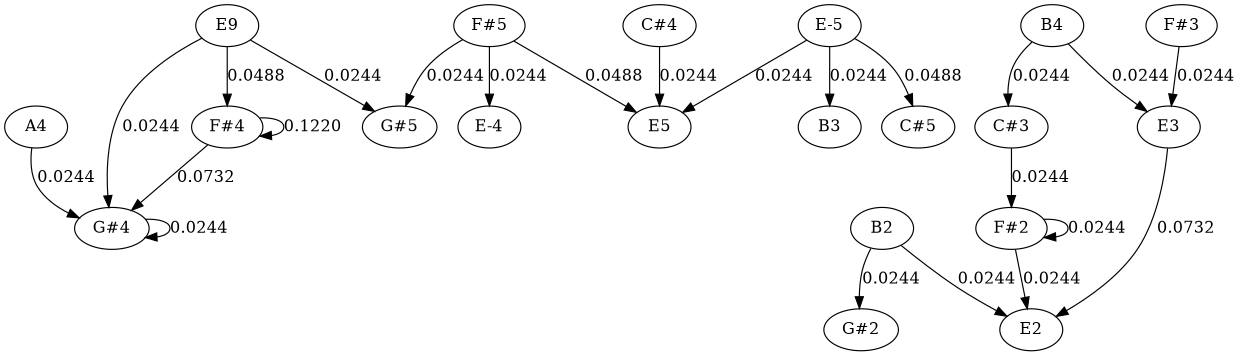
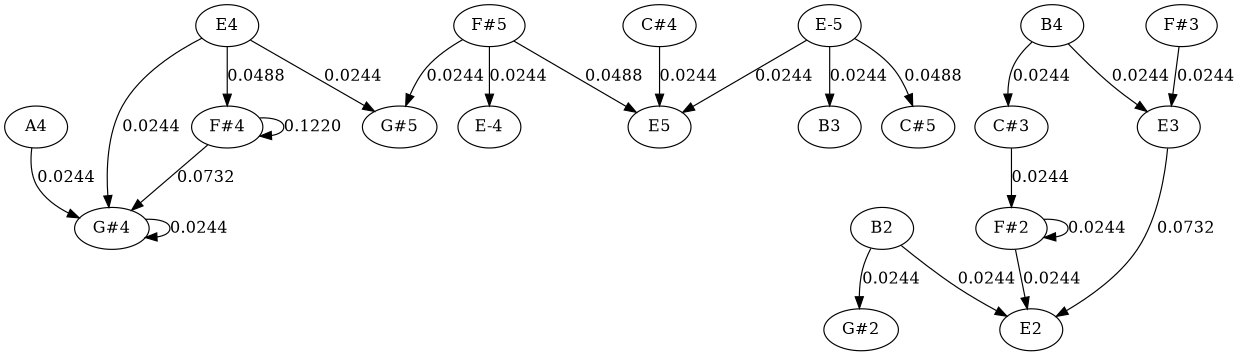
  strict graph {
    edge [arrowtype=normal dir=forward]
    A4 [height=0.5 width=0.75]
    "G#4" [height=0.5 width=0.75927]
    B2 [height=0.5 width=0.75]
    E2 [height=0.5 width=0.75]
    "G#2" [height=0.5 width=0.75927]
    "C#3" [height=0.5 width=0.75187]
    "F#2" [height=0.5 width=0.75]
    B4 [height=0.5 width=0.75]
    E3 [height=0.5 width=0.75]
    "C#4" [height=0.5 width=0.75187]
    E5 [height=0.5 width=0.75]
    "E-5" [height=0.5 width=0.75]
    B3 [height=0.5 width=0.75]
    "C#5" [height=0.5 width=0.75187]
-   E4 [height=0.5 width=0.75 label=E9]
+   E4 [height=0.5 width=0.75]
    "F#4" [height=0.5 width=0.75]
    "G#5" [height=0.5 width=0.75927]
    "F#3" [height=0.5 width=0.75]
    "F#5" [height=0.5 width=0.75]
    "E-4" [height=0.5 width=0.75]
    A4 -- "G#4" [label=0.0244]
    "G#4" -- "G#4" [label=0.0244]
    B2 -- E2 [label=0.0244]
    B2 -- "G#2" [label=0.0244]
    "C#3" -- "F#2" [label=0.0244]
    "F#2" -- E2 [label=0.0244]
    "F#2" -- "F#2" [label=0.0244]
    B4 -- "C#3" [label=0.0244]
    B4 -- E3 [label=0.0244]
    E3 -- E2 [label=0.0732]
    "C#4" -- E5 [label=0.0244]
    "E-5" -- E5 [label=0.0244]
    "E-5" -- B3 [label=0.0244]
    "E-5" -- "C#5" [label=0.0488]
    E4 -- "G#4" [label=0.0244]
    E4 -- "F#4" [label=0.0488]
    E4 -- "G#5" [label=0.0244]
    "F#4" -- "G#4" [label=0.0732]
    "F#4" -- "F#4" [label=0.1220]
    "F#3" -- E3 [label=0.0244]
    "F#5" -- E5 [label=0.0488]
    "F#5" -- "G#5" [label=0.0244]
    "F#5" -- "E-4" [label=0.0244]
  }
